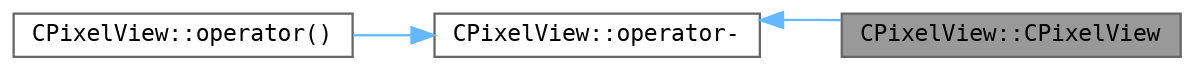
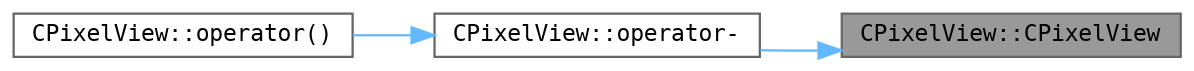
  digraph {
    fontname="DejaVu Sans Mono"
    rankdir=RL
    node [color=grey40 fillcolor=white fontname="DejaVu Sans Mono" fontsize=10 shape=box style=filled]
    edge [color=steelblue1 dir=back fontname="DejaVu Sans Mono" fontsize=10 labelfontname=Helvetica labelfontsize=10 style=solid]
    n1 [color=gray40 fillcolor=grey60 fontcolor=black height=0.2 label="CPixelView::CPixelView" width=0.4]
    n2 [height=0.2 label="CPixelView::operator-" width=0.4]
    n3 [height=0.2 label="CPixelView::operator()" width=0.4]
-   n2 -> n1
+   n1 -> n2
    n2 -> n3
  }
